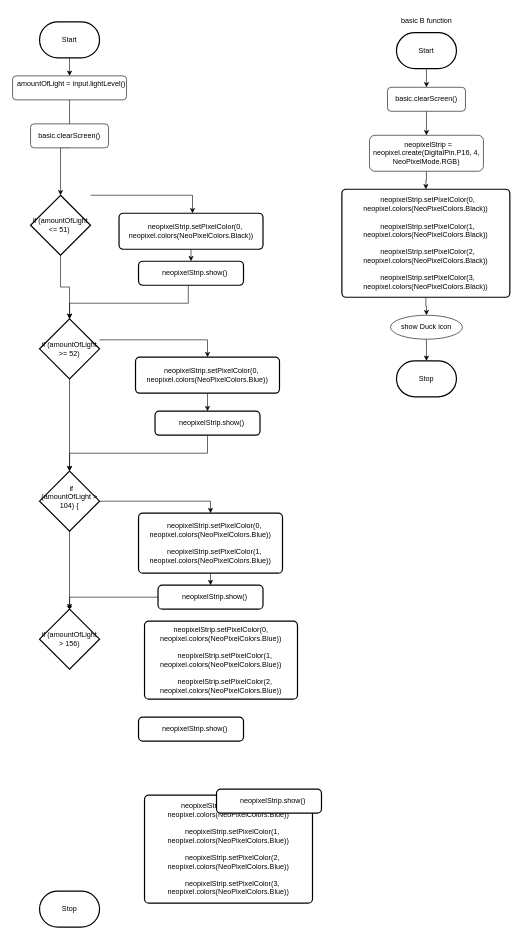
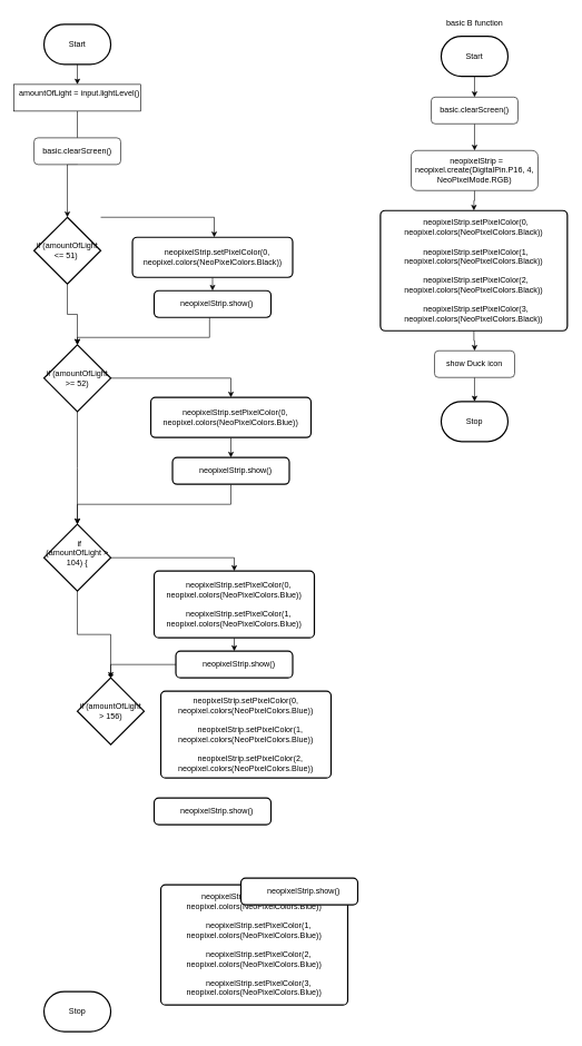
  <mxCell id="0" />
  <mxCell id="1" parent="0" />
  <mxCell id="2" value="" style="edgeStyle=orthogonalEdgeStyle;html=1;rounded=0;" edge="1" parent="1" source="3" target="10"><mxGeometry relative="1" as="geometry" /></mxCell>
  <mxCell id="3" value="Start" style="strokeWidth=2;html=1;shape=mxgraph.flowchart.terminator;whiteSpace=wrap;" parent="1" vertex="1"><mxGeometry x="660" y="54" width="100" height="60" as="geometry" /></mxCell>
  <mxCell id="4" value="Stop" style="strokeWidth=2;html=1;shape=mxgraph.flowchart.terminator;whiteSpace=wrap;" parent="1" vertex="1"><mxGeometry x="660" y="601" width="100" height="60" as="geometry" /></mxCell>
  <mxCell id="5" value="" style="edgeStyle=orthogonalEdgeStyle;rounded=0;html=1;endArrow=classic;endFill=1;" edge="1" parent="1" source="6" target="4"><mxGeometry relative="1" as="geometry" /></mxCell>
- <mxCell id="6" value="show Duck icon" style="ellipse;whiteSpace=wrap;html=1;" vertex="1" parent="1"><mxGeometry x="650" y="525" width="120" height="40" as="geometry" /></mxCell>
+ <mxCell id="6" value="show Duck icon" style="rounded=1;whiteSpace=wrap;html=1;" vertex="1" parent="1"><mxGeometry x="650" y="525" width="120" height="40" as="geometry" /></mxCell>
  <mxCell id="7" value="" style="edgeStyle=orthogonalEdgeStyle;rounded=0;html=1;endArrow=classic;endFill=1;" edge="1" parent="1" source="8" target="25"><mxGeometry relative="1" as="geometry" /></mxCell>
  <mxCell id="8" value="&lt;div&gt;&amp;nbsp; neopixelStrip = neopixel.create(DigitalPin.P16, 4, NeoPixelMode.RGB)&lt;/div&gt;" style="whiteSpace=wrap;html=1;rounded=1;" vertex="1" parent="1"><mxGeometry x="615" y="225" width="190" height="60" as="geometry" /></mxCell>
  <mxCell id="9" value="" style="edgeStyle=orthogonalEdgeStyle;rounded=0;html=1;endArrow=classic;endFill=1;" edge="1" parent="1" source="10" target="8"><mxGeometry relative="1" as="geometry" /></mxCell>
  <mxCell id="10" value="basic.clearScreen()" style="rounded=1;whiteSpace=wrap;html=1;" vertex="1" parent="1"><mxGeometry x="645" y="145" width="130" height="40" as="geometry" /></mxCell>
  <mxCell id="11" value="basic B function" style="text;html=1;align=center;verticalAlign=middle;resizable=0;points=[];autosize=1;strokeColor=none;fillColor=none;" vertex="1" parent="1"><mxGeometry x="655" y="20" width="110" height="30" as="geometry" /></mxCell>
  <mxCell id="12" value="" style="edgeStyle=orthogonalEdgeStyle;rounded=0;html=1;endArrow=classic;endFill=1;" edge="1" parent="1" source="13" target="16"><mxGeometry relative="1" as="geometry" /></mxCell>
  <mxCell id="13" value="Start" style="strokeWidth=2;html=1;shape=mxgraph.flowchart.terminator;whiteSpace=wrap;" vertex="1" parent="1"><mxGeometry x="65" y="36" width="100" height="60" as="geometry" /></mxCell>
  <mxCell id="14" value="Stop" style="strokeWidth=2;html=1;shape=mxgraph.flowchart.terminator;whiteSpace=wrap;" vertex="1" parent="1"><mxGeometry x="65" y="1485" width="100" height="60" as="geometry" /></mxCell>
  <mxCell id="15" value="" style="edgeStyle=orthogonalEdgeStyle;rounded=0;html=1;endArrow=classic;endFill=1;" edge="1" parent="1" source="16" target="23"><mxGeometry relative="1" as="geometry" /></mxCell>
- <mxCell id="16" value="&lt;div&gt;&amp;nbsp; amountOfLight = input.lightLevel()&lt;/div&gt;&lt;div&gt;&lt;br&gt;&lt;/div&gt;" style="rounded=1;whiteSpace=wrap;html=1;" vertex="1" parent="1"><mxGeometry x="20" y="126" width="190" height="40" as="geometry" /></mxCell>
+ <mxCell id="16" value="&lt;div&gt;&amp;nbsp; amountOfLight = input.lightLevel()&lt;/div&gt;&lt;div&gt;&lt;br&gt;&lt;/div&gt;" style="whiteSpace=wrap;html=1;rounded=0;" vertex="1" parent="1"><mxGeometry x="20" y="126" width="190" height="40" as="geometry" /></mxCell>
  <mxCell id="17" value="basic.clearScreen()" style="rounded=1;whiteSpace=wrap;html=1;" vertex="1" parent="1"><mxGeometry x="50" y="206" width="130" height="40" as="geometry" /></mxCell>
  <mxCell id="18" value="" style="edgeStyle=orthogonalEdgeStyle;rounded=0;html=1;endArrow=classic;endFill=1;" edge="1" parent="1" source="20" target="43"><mxGeometry relative="1" as="geometry"><Array as="points"><mxPoint x="345" y="566" /></Array></mxGeometry></mxCell>
  <mxCell id="19" style="edgeStyle=orthogonalEdgeStyle;rounded=0;html=1;endArrow=classic;endFill=1;" edge="1" parent="1" source="20"><mxGeometry relative="1" as="geometry"><mxPoint x="115" y="785" as="targetPoint" /></mxGeometry></mxCell>
- <mxCell id="20" value="if (amountOfLight &amp;gt;= 52)" style="strokeWidth=2;html=1;shape=mxgraph.flowchart.decision;whiteSpace=wrap;" vertex="1" parent="1"><mxGeometry x="65" y="531" width="100" height="100" as="geometry" /></mxCell>
+ <mxCell id="20" value="if (amountOfLight &amp;gt;= 52)" style="strokeWidth=2;html=1;shape=mxgraph.flowchart.decision;whiteSpace=wrap;" vertex="1" parent="1"><mxGeometry x="65" y="516" width="100" height="100" as="geometry" /></mxCell>
  <mxCell id="21" value="" style="edgeStyle=orthogonalEdgeStyle;rounded=0;html=1;endArrow=classic;endFill=1;" edge="1" parent="1" source="23" target="45"><mxGeometry relative="1" as="geometry"><Array as="points"><mxPoint x="320" y="325" /></Array></mxGeometry></mxCell>
  <mxCell id="22" style="edgeStyle=orthogonalEdgeStyle;rounded=0;html=1;entryX=0.5;entryY=0;entryDx=0;entryDy=0;entryPerimeter=0;endArrow=classic;endFill=1;" edge="1" parent="1" source="23" target="20"><mxGeometry relative="1" as="geometry" /></mxCell>
  <mxCell id="23" value="if (amountOfLight &amp;lt;= 51)&amp;nbsp;" style="strokeWidth=2;html=1;shape=mxgraph.flowchart.decision;whiteSpace=wrap;" vertex="1" parent="1"><mxGeometry x="50" y="325" width="100" height="100" as="geometry" /></mxCell>
  <mxCell id="24" value="" style="edgeStyle=orthogonalEdgeStyle;rounded=0;html=1;endArrow=classic;endFill=1;" edge="1" parent="1" source="25" target="6"><mxGeometry relative="1" as="geometry" /></mxCell>
  <mxCell id="25" value="&lt;div&gt;&amp;nbsp; neopixelStrip.setPixelColor(0, neopixel.colors(NeoPixelColors.Black))&lt;/div&gt;&lt;div&gt;&lt;br&gt;&lt;/div&gt;&lt;div&gt;&amp;nbsp; neopixelStrip.setPixelColor(1, neopixel.colors(NeoPixelColors.Black))&lt;/div&gt;&lt;div&gt;&lt;br&gt;&lt;/div&gt;&lt;div&gt;&amp;nbsp; neopixelStrip.setPixelColor(2, neopixel.colors(NeoPixelColors.Black))&lt;/div&gt;&lt;div&gt;&lt;br&gt;&lt;/div&gt;&lt;div&gt;&amp;nbsp; neopixelStrip.setPixelColor(3, neopixel.colors(NeoPixelColors.Black))&lt;/div&gt;" style="rounded=1;whiteSpace=wrap;html=1;absoluteArcSize=1;arcSize=14;strokeWidth=2;" vertex="1" parent="1"><mxGeometry x="569" y="315" width="280" height="180" as="geometry" /></mxCell>
  <mxCell id="26" style="edgeStyle=orthogonalEdgeStyle;rounded=0;html=1;entryX=0.5;entryY=0;entryDx=0;entryDy=0;endArrow=classic;endFill=1;" edge="1" parent="1" source="28" target="41"><mxGeometry relative="1" as="geometry" /></mxCell>
  <mxCell id="27" style="edgeStyle=orthogonalEdgeStyle;rounded=0;html=1;entryX=0.5;entryY=0;entryDx=0;entryDy=0;entryPerimeter=0;endArrow=diamond;endFill=1;" edge="1" parent="1" source="28" target="29"><mxGeometry relative="1" as="geometry" /></mxCell>
  <mxCell id="28" value="&lt;div&gt;&amp;nbsp; if (amountOfLight &amp;gt; 104) {&lt;/div&gt;&lt;div&gt;&lt;br&gt;&lt;/div&gt;" style="strokeWidth=2;html=1;shape=mxgraph.flowchart.decision;whiteSpace=wrap;" vertex="1" parent="1"><mxGeometry x="65" y="785" width="100" height="100" as="geometry" /></mxCell>
- <mxCell id="29" value="if (amountOfLight &amp;gt; 156)" style="strokeWidth=2;html=1;shape=mxgraph.flowchart.decision;whiteSpace=wrap;" vertex="1" parent="1"><mxGeometry x="65" y="1015" width="100" height="100" as="geometry" /></mxCell>
+ <mxCell id="29" value="if (amountOfLight &amp;gt; 156)" style="strokeWidth=2;html=1;shape=mxgraph.flowchart.decision;whiteSpace=wrap;" vertex="1" parent="1"><mxGeometry x="115" y="1015" width="100" height="100" as="geometry" /></mxCell>
  <mxCell id="30" value="&lt;div&gt;neopixelStrip.setPixelColor(0, neopixel.colors(NeoPixelColors.Blue))&lt;/div&gt;&lt;div&gt;&lt;br&gt;&lt;/div&gt;&lt;div&gt;&amp;nbsp; &amp;nbsp; neopixelStrip.setPixelColor(1, neopixel.colors(NeoPixelColors.Blue))&lt;/div&gt;&lt;div&gt;&lt;br&gt;&lt;/div&gt;&lt;div&gt;&amp;nbsp; &amp;nbsp; neopixelStrip.setPixelColor(2, neopixel.colors(NeoPixelColors.Blue))&lt;/div&gt;&lt;div&gt;&lt;br&gt;&lt;/div&gt;&lt;div&gt;&amp;nbsp; &amp;nbsp; neopixelStrip.setPixelColor(3, neopixel.colors(NeoPixelColors.Blue))&lt;/div&gt;" style="rounded=1;whiteSpace=wrap;html=1;absoluteArcSize=1;arcSize=14;strokeWidth=2;" vertex="1" parent="1"><mxGeometry x="240" y="1325" width="280" height="180" as="geometry" /></mxCell>
  <mxCell id="31" style="edgeStyle=orthogonalEdgeStyle;rounded=0;html=1;entryX=0.5;entryY=0;entryDx=0;entryDy=0;entryPerimeter=0;endArrow=classic;endFill=1;" edge="1" parent="1" source="32" target="29"><mxGeometry relative="1" as="geometry" /></mxCell>
  <mxCell id="32" value="&lt;div&gt;&amp;nbsp; &amp;nbsp; neopixelStrip.show()&lt;/div&gt;" style="rounded=1;whiteSpace=wrap;html=1;absoluteArcSize=1;arcSize=14;strokeWidth=2;" vertex="1" parent="1"><mxGeometry x="262.5" y="975" width="175" height="40" as="geometry" /></mxCell>
  <mxCell id="33" value="&lt;div&gt;&amp;nbsp; &amp;nbsp; neopixelStrip.show()&lt;/div&gt;" style="rounded=1;whiteSpace=wrap;html=1;absoluteArcSize=1;arcSize=14;strokeWidth=2;" vertex="1" parent="1"><mxGeometry x="360" y="1315" width="175" height="40" as="geometry" /></mxCell>
  <mxCell id="34" style="edgeStyle=orthogonalEdgeStyle;rounded=0;html=1;entryX=0.5;entryY=0;entryDx=0;entryDy=0;entryPerimeter=0;endArrow=classic;endFill=1;" edge="1" parent="1" source="35" target="28"><mxGeometry relative="1" as="geometry"><Array as="points"><mxPoint x="345" y="755" /><mxPoint x="115" y="755" /></Array></mxGeometry></mxCell>
  <mxCell id="35" value="&lt;div&gt;&amp;nbsp; &amp;nbsp; neopixelStrip.show()&lt;/div&gt;" style="rounded=1;whiteSpace=wrap;html=1;absoluteArcSize=1;arcSize=14;strokeWidth=2;" vertex="1" parent="1"><mxGeometry x="257.5" y="685" width="175" height="40" as="geometry" /></mxCell>
  <mxCell id="36" style="edgeStyle=orthogonalEdgeStyle;rounded=0;html=1;entryX=0.5;entryY=0;entryDx=0;entryDy=0;entryPerimeter=0;endArrow=classic;endFill=1;" edge="1" parent="1" source="37" target="20"><mxGeometry relative="1" as="geometry"><Array as="points"><mxPoint x="313" y="505" /><mxPoint x="115" y="505" /></Array></mxGeometry></mxCell>
  <mxCell id="37" value="&lt;div&gt;&amp;nbsp; &amp;nbsp; neopixelStrip.show()&lt;/div&gt;" style="rounded=1;whiteSpace=wrap;html=1;absoluteArcSize=1;arcSize=14;strokeWidth=2;" vertex="1" parent="1"><mxGeometry x="230" y="435" width="175" height="40" as="geometry" /></mxCell>
  <mxCell id="38" value="&lt;div&gt;&amp;nbsp; &amp;nbsp; neopixelStrip.show()&lt;/div&gt;" style="rounded=1;whiteSpace=wrap;html=1;absoluteArcSize=1;arcSize=14;strokeWidth=2;" vertex="1" parent="1"><mxGeometry x="230" y="1195" width="175" height="40" as="geometry" /></mxCell>
  <mxCell id="39" value="&lt;div&gt;neopixelStrip.setPixelColor(0, neopixel.colors(NeoPixelColors.Blue))&lt;/div&gt;&lt;div&gt;&lt;br&gt;&lt;/div&gt;&lt;div&gt;&lt;span style=&quot;background-color: initial;&quot;&gt;&amp;nbsp; &amp;nbsp; neopixelStrip.setPixelColor(1, neopixel.colors(NeoPixelColors.Blue))&lt;/span&gt;&lt;/div&gt;&lt;div&gt;&lt;span style=&quot;background-color: initial;&quot;&gt;&lt;br&gt;&lt;/span&gt;&lt;/div&gt;&lt;div&gt;&lt;span style=&quot;background-color: initial;&quot;&gt;&amp;nbsp; &amp;nbsp; neopixelStrip.setPixelColor(2, neopixel.colors(NeoPixelColors.Blue))&lt;/span&gt;&lt;/div&gt;" style="rounded=1;whiteSpace=wrap;html=1;absoluteArcSize=1;arcSize=14;strokeWidth=2;" vertex="1" parent="1"><mxGeometry x="240" y="1035" width="255" height="130" as="geometry" /></mxCell>
  <mxCell id="40" style="edgeStyle=orthogonalEdgeStyle;rounded=0;html=1;entryX=0.5;entryY=0;entryDx=0;entryDy=0;endArrow=classic;endFill=1;" edge="1" parent="1" source="41" target="32"><mxGeometry relative="1" as="geometry" /></mxCell>
  <mxCell id="41" value="&lt;div&gt;&amp;nbsp; &amp;nbsp; neopixelStrip.setPixelColor(0, neopixel.colors(NeoPixelColors.Blue))&lt;/div&gt;&lt;div&gt;&lt;br&gt;&lt;/div&gt;&lt;div&gt;&amp;nbsp; &amp;nbsp; neopixelStrip.setPixelColor(1, neopixel.colors(NeoPixelColors.Blue))&lt;/div&gt;" style="rounded=1;whiteSpace=wrap;html=1;absoluteArcSize=1;arcSize=14;strokeWidth=2;" vertex="1" parent="1"><mxGeometry x="230" y="855" width="240" height="100" as="geometry" /></mxCell>
  <mxCell id="42" value="" style="edgeStyle=orthogonalEdgeStyle;rounded=0;html=1;endArrow=classic;endFill=1;" edge="1" parent="1" source="43" target="35"><mxGeometry relative="1" as="geometry" /></mxCell>
  <mxCell id="43" value="&lt;div&gt;&amp;nbsp; &amp;nbsp; neopixelStrip.setPixelColor(0, neopixel.colors(NeoPixelColors.Blue))&lt;/div&gt;" style="rounded=1;whiteSpace=wrap;html=1;absoluteArcSize=1;arcSize=14;strokeWidth=2;" vertex="1" parent="1"><mxGeometry x="225" y="595" width="240" height="60" as="geometry" /></mxCell>
  <mxCell id="44" value="" style="edgeStyle=orthogonalEdgeStyle;rounded=0;html=1;endArrow=classic;endFill=1;" edge="1" parent="1" source="45" target="37"><mxGeometry relative="1" as="geometry" /></mxCell>
  <mxCell id="45" value="&lt;div&gt;&amp;nbsp; &amp;nbsp; neopixelStrip.setPixelColor(0, neopixel.colors(NeoPixelColors.Black))&lt;/div&gt;" style="rounded=1;whiteSpace=wrap;html=1;absoluteArcSize=1;arcSize=14;strokeWidth=2;" vertex="1" parent="1"><mxGeometry x="197.5" y="355" width="240" height="60" as="geometry" /></mxCell>
